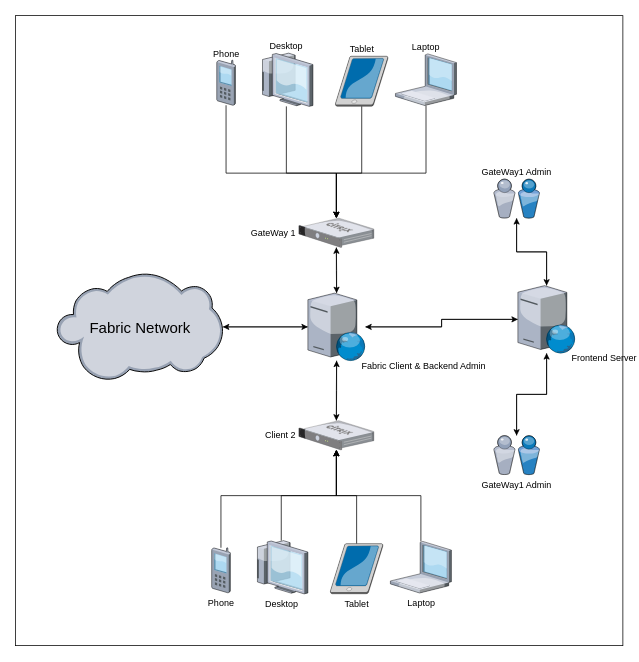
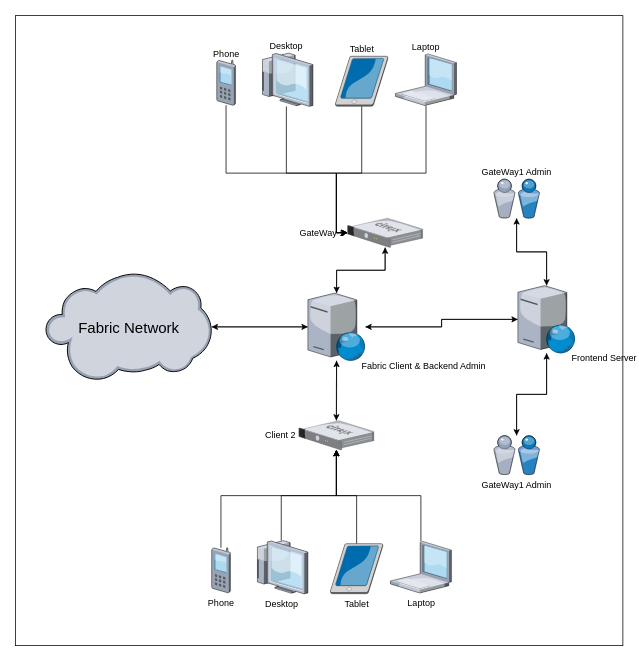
  <mxCell id="0" />
  <mxCell id="1" parent="0" />
  <mxCell id="2" value="" style="rounded=0;whiteSpace=wrap;html=1;fillColor=#FFFFFF;fontSize=20;" vertex="1" parent="1"><mxGeometry x="20" y="20" width="810" height="840" as="geometry" /></mxCell>
  <mxCell id="3" value="" style="edgeStyle=orthogonalEdgeStyle;rounded=0;orthogonalLoop=1;jettySize=auto;html=1;" edge="1" parent="1" source="7" target="11"><mxGeometry relative="1" as="geometry" /></mxCell>
  <mxCell id="4" style="edgeStyle=orthogonalEdgeStyle;rounded=0;orthogonalLoop=1;jettySize=auto;html=1;" edge="1" parent="1" source="7" target="13"><mxGeometry relative="1" as="geometry" /></mxCell>
  <mxCell id="5" style="edgeStyle=orthogonalEdgeStyle;rounded=0;orthogonalLoop=1;jettySize=auto;html=1;fontSize=20;" edge="1" parent="1" source="7" target="27"><mxGeometry relative="1" as="geometry" /></mxCell>
  <mxCell id="6" style="edgeStyle=orthogonalEdgeStyle;rounded=0;orthogonalLoop=1;jettySize=auto;html=1;fontSize=20;" edge="1" parent="1" source="7" target="15"><mxGeometry relative="1" as="geometry" /></mxCell>
  <mxCell id="7" value="Fabric Client &amp;amp; Backend Admin" style="verticalLabelPosition=bottom;aspect=fixed;html=1;verticalAlign=top;strokeColor=none;align=left;outlineConnect=0;shape=mxgraph.citrix.web_server;labelPosition=right;spacingBottom=0;spacing=-5;" vertex="1" parent="1"><mxGeometry x="410" y="390" width="76.5" height="90" as="geometry" /></mxCell>
  <mxCell id="8" style="edgeStyle=orthogonalEdgeStyle;rounded=0;orthogonalLoop=1;jettySize=auto;html=1;" edge="1" parent="1" source="11" target="7"><mxGeometry relative="1" as="geometry" /></mxCell>
  <mxCell id="9" style="edgeStyle=orthogonalEdgeStyle;rounded=0;orthogonalLoop=1;jettySize=auto;html=1;fontSize=20;" edge="1" parent="1" source="11" target="25"><mxGeometry relative="1" as="geometry" /></mxCell>
  <mxCell id="10" style="edgeStyle=orthogonalEdgeStyle;rounded=0;orthogonalLoop=1;jettySize=auto;html=1;fontSize=20;" edge="1" parent="1" source="11" target="37"><mxGeometry relative="1" as="geometry" /></mxCell>
  <mxCell id="11" value="Frontend Server" style="verticalLabelPosition=bottom;aspect=fixed;html=1;verticalAlign=top;strokeColor=none;align=left;outlineConnect=0;shape=mxgraph.citrix.web_server;labelPosition=right;spacing=-5;" vertex="1" parent="1"><mxGeometry x="690" y="380" width="76.5" height="90" as="geometry" /></mxCell>
  <mxCell id="12" style="edgeStyle=orthogonalEdgeStyle;rounded=0;orthogonalLoop=1;jettySize=auto;html=1;" edge="1" parent="1" source="13" target="7"><mxGeometry relative="1" as="geometry" /></mxCell>
- <mxCell id="13" value="Fabric Network" style="verticalLabelPosition=middle;aspect=fixed;html=1;verticalAlign=middle;align=center;outlineConnect=0;shape=mxgraph.citrix.cloud;horizontal=1;fontSize=20;labelBorderColor=none;fontStyle=0;labelPosition=center;" vertex="1" parent="1"><mxGeometry x="75" y="362.68" width="221.61" height="144.63" as="geometry" /></mxCell>
+ <mxCell id="13" value="Fabric Network" style="verticalLabelPosition=middle;aspect=fixed;html=1;verticalAlign=middle;align=center;outlineConnect=0;shape=mxgraph.citrix.cloud;horizontal=1;fontSize=20;labelBorderColor=none;fontStyle=0;labelPosition=center;" vertex="1" parent="1"><mxGeometry x="60" y="362.68" width="221.61" height="144.63" as="geometry" /></mxCell>
  <mxCell id="14" style="edgeStyle=orthogonalEdgeStyle;rounded=0;orthogonalLoop=1;jettySize=auto;html=1;fontSize=20;" edge="1" parent="1" source="15" target="7"><mxGeometry relative="1" as="geometry" /></mxCell>
  <mxCell id="15" value="Client 2" style="verticalLabelPosition=middle;aspect=fixed;html=1;verticalAlign=middle;strokeColor=none;align=right;outlineConnect=0;shape=mxgraph.citrix.netscaler_gateway;labelPosition=left;spacingLeft=0;spacing=5;" vertex="1" parent="1"><mxGeometry x="398" y="560" width="100" height="39" as="geometry" /></mxCell>
  <mxCell id="16" style="edgeStyle=orthogonalEdgeStyle;rounded=0;orthogonalLoop=1;jettySize=auto;html=1;fontSize=20;" edge="1" parent="1" source="17" target="15"><mxGeometry relative="1" as="geometry"><Array as="points"><mxPoint x="375" y="660" /><mxPoint x="448" y="660" /></Array></mxGeometry></mxCell>
  <mxCell id="17" value="Desktop" style="verticalLabelPosition=bottom;aspect=fixed;html=1;verticalAlign=top;strokeColor=none;align=center;outlineConnect=0;shape=mxgraph.citrix.thin_client;" vertex="1" parent="1"><mxGeometry x="339" y="720" width="71" height="71" as="geometry" /></mxCell>
  <mxCell id="18" style="edgeStyle=orthogonalEdgeStyle;rounded=0;orthogonalLoop=1;jettySize=auto;html=1;fontSize=20;" edge="1" parent="1" source="19" target="15"><mxGeometry relative="1" as="geometry"><Array as="points"><mxPoint x="475" y="660" /><mxPoint x="448" y="660" /></Array></mxGeometry></mxCell>
  <mxCell id="19" value="Tablet" style="verticalLabelPosition=bottom;aspect=fixed;html=1;verticalAlign=top;strokeColor=none;align=center;outlineConnect=0;shape=mxgraph.citrix.tablet_2;direction=south;" vertex="1" parent="1"><mxGeometry x="440" y="724.13" width="70" height="66.74" as="geometry" /></mxCell>
  <mxCell id="20" style="edgeStyle=orthogonalEdgeStyle;rounded=0;orthogonalLoop=1;jettySize=auto;html=1;" edge="1" parent="1" source="21" target="15"><mxGeometry relative="1" as="geometry"><Array as="points"><mxPoint x="561" y="660" /><mxPoint x="448" y="660" /></Array></mxGeometry></mxCell>
  <mxCell id="21" value="Laptop" style="verticalLabelPosition=bottom;aspect=fixed;html=1;verticalAlign=top;strokeColor=none;align=center;outlineConnect=0;shape=mxgraph.citrix.laptop_1;" vertex="1" parent="1"><mxGeometry x="520" y="721" width="81.39" height="68.87" as="geometry" /></mxCell>
  <mxCell id="22" style="edgeStyle=orthogonalEdgeStyle;rounded=0;orthogonalLoop=1;jettySize=auto;html=1;fontSize=20;" edge="1" parent="1" source="23" target="15"><mxGeometry relative="1" as="geometry"><Array as="points"><mxPoint x="294" y="660" /><mxPoint x="448" y="660" /></Array></mxGeometry></mxCell>
  <mxCell id="23" value="Phone" style="verticalLabelPosition=bottom;aspect=fixed;html=1;verticalAlign=top;strokeColor=none;align=center;outlineConnect=0;shape=mxgraph.citrix.cell_phone;" vertex="1" parent="1"><mxGeometry x="281.61" y="729.5" width="25" height="60" as="geometry" /></mxCell>
  <mxCell id="24" style="edgeStyle=orthogonalEdgeStyle;rounded=0;orthogonalLoop=1;jettySize=auto;html=1;fontSize=20;" edge="1" parent="1" source="25" target="11"><mxGeometry relative="1" as="geometry"><mxPoint x="688.25" y="380" as="targetPoint" /></mxGeometry></mxCell>
  <mxCell id="25" value="GateWay1 Admin" style="verticalLabelPosition=top;aspect=fixed;html=1;verticalAlign=bottom;strokeColor=none;align=center;outlineConnect=0;shape=mxgraph.citrix.users;labelPosition=center;" vertex="1" parent="1"><mxGeometry x="657.76" y="238" width="60.98" height="52" as="geometry" /></mxCell>
  <mxCell id="26" style="edgeStyle=orthogonalEdgeStyle;rounded=0;orthogonalLoop=1;jettySize=auto;html=1;fontSize=20;" edge="1" parent="1" source="27" target="7"><mxGeometry relative="1" as="geometry" /></mxCell>
- <mxCell id="27" value="GateWay 1" style="verticalLabelPosition=middle;aspect=fixed;html=1;verticalAlign=middle;strokeColor=none;align=right;outlineConnect=0;shape=mxgraph.citrix.netscaler_gateway;labelPosition=left;spacing=5;" vertex="1" parent="1"><mxGeometry x="398" y="290" width="100" height="39" as="geometry" /></mxCell>
+ <mxCell id="27" value="GateWay 1" style="verticalLabelPosition=middle;aspect=fixed;html=1;verticalAlign=middle;strokeColor=none;align=right;outlineConnect=0;shape=mxgraph.citrix.netscaler_gateway;labelPosition=left;spacing=5;" vertex="1" parent="1"><mxGeometry x="463" y="290" width="100" height="39" as="geometry" /></mxCell>
  <mxCell id="28" style="edgeStyle=orthogonalEdgeStyle;rounded=0;orthogonalLoop=1;jettySize=auto;html=1;fontSize=20;" edge="1" parent="1" source="29" target="27"><mxGeometry relative="1" as="geometry"><Array as="points"><mxPoint x="381" y="230" /><mxPoint x="448" y="230" /></Array></mxGeometry></mxCell>
  <mxCell id="29" value="Desktop" style="verticalLabelPosition=top;aspect=fixed;html=1;verticalAlign=bottom;strokeColor=none;align=center;outlineConnect=0;shape=mxgraph.citrix.thin_client;labelPosition=center;" vertex="1" parent="1"><mxGeometry x="345.75" y="70" width="71" height="71" as="geometry" /></mxCell>
  <mxCell id="30" style="edgeStyle=orthogonalEdgeStyle;rounded=0;orthogonalLoop=1;jettySize=auto;html=1;fontSize=20;" edge="1" parent="1" source="31" target="27"><mxGeometry relative="1" as="geometry"><Array as="points"><mxPoint x="482" y="230" /><mxPoint x="448" y="230" /></Array></mxGeometry></mxCell>
  <mxCell id="31" value="Tablet" style="verticalLabelPosition=top;aspect=fixed;html=1;verticalAlign=bottom;strokeColor=none;align=center;outlineConnect=0;shape=mxgraph.citrix.tablet_2;direction=south;labelPosition=center;" vertex="1" parent="1"><mxGeometry x="446.75" y="74.13" width="70" height="66.74" as="geometry" /></mxCell>
  <mxCell id="32" style="edgeStyle=orthogonalEdgeStyle;rounded=0;orthogonalLoop=1;jettySize=auto;html=1;fontSize=20;" edge="1" parent="1" source="33" target="27"><mxGeometry relative="1" as="geometry"><Array as="points"><mxPoint x="568" y="230" /><mxPoint x="448" y="230" /></Array></mxGeometry></mxCell>
  <mxCell id="33" value="Laptop" style="verticalLabelPosition=top;aspect=fixed;html=1;verticalAlign=bottom;strokeColor=none;align=center;outlineConnect=0;shape=mxgraph.citrix.laptop_1;labelPosition=center;" vertex="1" parent="1"><mxGeometry x="526.75" y="71" width="81.39" height="68.87" as="geometry" /></mxCell>
  <mxCell id="34" style="edgeStyle=orthogonalEdgeStyle;rounded=0;orthogonalLoop=1;jettySize=auto;html=1;fontSize=20;" edge="1" parent="1" source="35" target="27"><mxGeometry relative="1" as="geometry"><Array as="points"><mxPoint x="301" y="230" /><mxPoint x="448" y="230" /></Array></mxGeometry></mxCell>
  <mxCell id="35" value="Phone" style="verticalLabelPosition=top;aspect=fixed;html=1;verticalAlign=bottom;strokeColor=none;align=center;outlineConnect=0;shape=mxgraph.citrix.cell_phone;labelPosition=center;" vertex="1" parent="1"><mxGeometry x="288.36" y="79.5" width="25" height="60" as="geometry" /></mxCell>
  <mxCell id="36" style="edgeStyle=orthogonalEdgeStyle;rounded=0;orthogonalLoop=1;jettySize=auto;html=1;fontSize=20;" edge="1" parent="1" source="37" target="11"><mxGeometry relative="1" as="geometry" /></mxCell>
  <mxCell id="37" value="GateWay1 Admin" style="verticalLabelPosition=bottom;aspect=fixed;html=1;verticalAlign=top;strokeColor=none;align=center;outlineConnect=0;shape=mxgraph.citrix.users;" vertex="1" parent="1"><mxGeometry x="657.76" y="580" width="60.98" height="52" as="geometry" /></mxCell>
